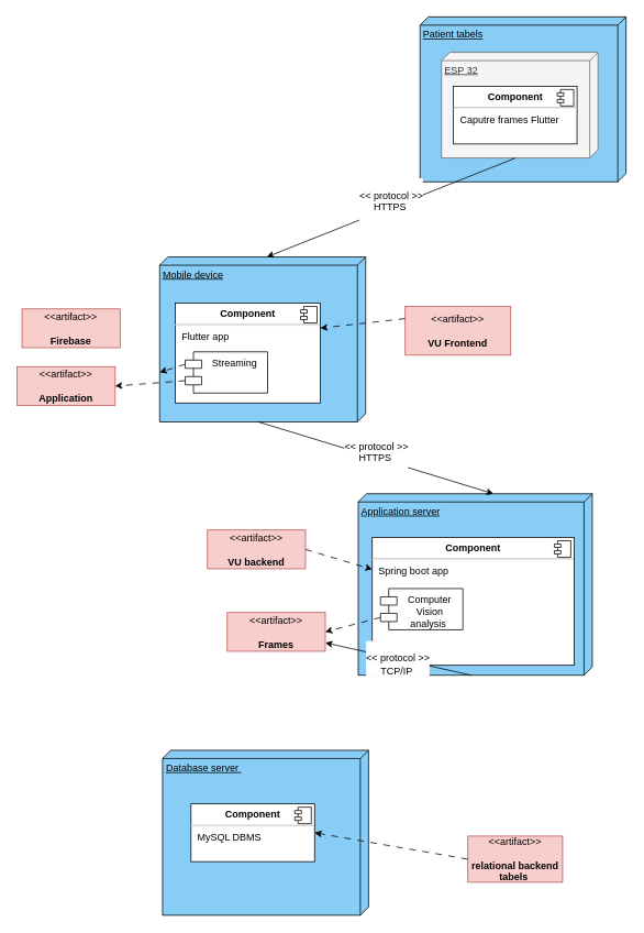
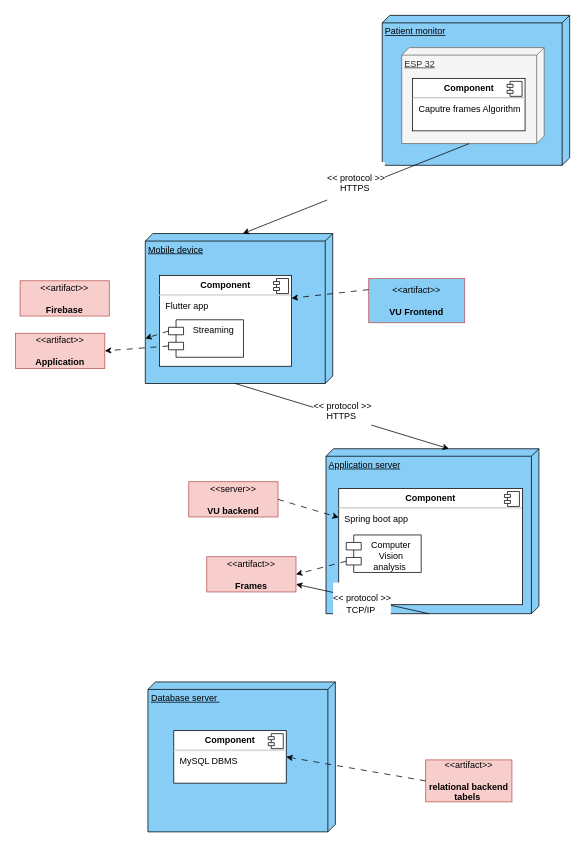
  <mxCell id="0" />
  <mxCell id="1" parent="0" />
- <mxCell id="2" value="Patient tabels" style="verticalAlign=top;align=left;spacingTop=8;spacingLeft=2;spacingRight=12;shape=cube;size=10;direction=south;fontStyle=4;html=1;whiteSpace=wrap;fillColor=#88CDF6;fontSize=12;" parent="1" vertex="1"><mxGeometry x="509" y="20" width="250" height="200" as="geometry" /></mxCell>
+ <mxCell id="2" value="Patient monitor" style="verticalAlign=top;align=left;spacingTop=8;spacingLeft=2;spacingRight=12;shape=cube;size=10;direction=south;fontStyle=4;html=1;whiteSpace=wrap;fillColor=#88CDF6;fontSize=12;" parent="1" vertex="1"><mxGeometry x="509" y="20" width="250" height="200" as="geometry" /></mxCell>
  <mxCell id="3" value="ESP 32" style="verticalAlign=top;align=left;spacingTop=8;spacingLeft=2;spacingRight=12;shape=cube;size=10;direction=south;fontStyle=4;html=1;whiteSpace=wrap;fillColor=#f5f5f5;strokeColor=#666666;fontColor=#333333;fontSize=12;" parent="1" vertex="1"><mxGeometry x="535" y="63" width="190" height="128" as="geometry" /></mxCell>
  <mxCell id="4" value="Database server&amp;nbsp;" style="verticalAlign=top;align=left;spacingTop=8;spacingLeft=2;spacingRight=12;shape=cube;size=10;direction=south;fontStyle=4;html=1;whiteSpace=wrap;fillColor=#88CDF6;fontSize=12;" parent="1" vertex="1"><mxGeometry x="196.5" y="909" width="250" height="200" as="geometry" /></mxCell>
  <mxCell id="5" value="Application server" style="verticalAlign=top;align=left;spacingTop=8;spacingLeft=2;spacingRight=12;shape=cube;size=10;direction=south;fontStyle=4;html=1;whiteSpace=wrap;fillColor=#88CDF6;fontSize=12;" parent="1" vertex="1"><mxGeometry x="434" y="598" width="284" height="220" as="geometry" /></mxCell>
  <mxCell id="6" value="Mobile device" style="verticalAlign=top;align=left;spacingTop=8;spacingLeft=2;spacingRight=12;shape=cube;size=10;direction=south;fontStyle=4;html=1;whiteSpace=wrap;fillColor=#88CDF6;fontSize=12;" parent="1" vertex="1"><mxGeometry x="193" y="311" width="250" height="200" as="geometry" /></mxCell>
  <mxCell id="7" value="&amp;lt;&amp;lt;artifact&amp;gt;&amp;gt;&lt;br style=&quot;font-size: 12px;&quot;&gt;&lt;br style=&quot;font-size: 12px;&quot;&gt;&lt;b style=&quot;font-size: 12px;&quot;&gt;relational backend tabels&amp;nbsp;&lt;/b&gt;" style="html=1;align=center;verticalAlign=middle;dashed=0;whiteSpace=wrap;fillColor=#f8cecc;strokeColor=#b85450;fontSize=12;" parent="1" vertex="1"><mxGeometry x="567" y="1013" width="115" height="56" as="geometry" /></mxCell>
  <mxCell id="8" value="&lt;p style=&quot;margin: 6px 0px 0px; text-align: center; font-size: 12px;&quot;&gt;&lt;b style=&quot;font-size: 12px;&quot;&gt;Component&lt;/b&gt;&lt;/p&gt;&lt;hr style=&quot;font-size: 12px;&quot;&gt;&lt;p style=&quot;margin: 0px 0px 0px 8px; font-size: 12px;&quot;&gt;Spring boot app&lt;/p&gt;" style="align=left;overflow=fill;html=1;dropTarget=0;whiteSpace=wrap;fontSize=12;" parent="1" vertex="1"><mxGeometry x="451" y="651" width="245" height="155" as="geometry" /></mxCell>
  <mxCell id="9" value="" style="shape=component;jettyWidth=8;jettyHeight=4;fontSize=12;" parent="8" vertex="1"><mxGeometry x="1" width="20" height="20" relative="1" as="geometry"><mxPoint x="-24" y="4" as="offset" /></mxGeometry></mxCell>
- <mxCell id="10" value="&amp;lt;&amp;lt;artifact&amp;gt;&amp;gt;&lt;br style=&quot;font-size: 12px;&quot;&gt;&lt;br style=&quot;font-size: 12px;&quot;&gt;&lt;b style=&quot;font-size: 12px;&quot;&gt;VU backend&lt;/b&gt;" style="html=1;align=center;verticalAlign=middle;dashed=0;whiteSpace=wrap;fillColor=#f8cecc;strokeColor=#b85450;fontSize=12;" parent="1" vertex="1"><mxGeometry x="251" y="642" width="119" height="47" as="geometry" /></mxCell>
- <mxCell id="11" value="&lt;p style=&quot;margin: 6px 0px 0px; text-align: center; font-size: 12px;&quot;&gt;&lt;b style=&quot;font-size: 12px;&quot;&gt;Component&lt;/b&gt;&lt;/p&gt;&lt;hr style=&quot;font-size: 12px;&quot;&gt;&lt;p style=&quot;margin: 0px 0px 0px 8px; font-size: 12px;&quot;&gt;Caputre frames Flutter&lt;/p&gt;" style="align=left;overflow=fill;html=1;dropTarget=0;whiteSpace=wrap;fontSize=12;" parent="1" vertex="1"><mxGeometry x="549.5" y="104" width="150" height="70" as="geometry" /></mxCell>
+ <mxCell id="10" value="&amp;lt;&amp;lt;server&amp;gt;&amp;gt;&lt;br style=&quot;font-size: 12px;&quot;&gt;&lt;br style=&quot;font-size: 12px;&quot;&gt;&lt;b style=&quot;font-size: 12px;&quot;&gt;VU backend&lt;/b&gt;" style="html=1;align=center;verticalAlign=middle;dashed=0;whiteSpace=wrap;fillColor=#f8cecc;strokeColor=#b85450;fontSize=12;" parent="1" vertex="1"><mxGeometry x="251" y="642" width="119" height="47" as="geometry" /></mxCell>
+ <mxCell id="11" value="&lt;p style=&quot;margin: 6px 0px 0px; text-align: center; font-size: 12px;&quot;&gt;&lt;b style=&quot;font-size: 12px;&quot;&gt;Component&lt;/b&gt;&lt;/p&gt;&lt;hr style=&quot;font-size: 12px;&quot;&gt;&lt;p style=&quot;margin: 0px 0px 0px 8px; font-size: 12px;&quot;&gt;Caputre frames Algorithm&lt;/p&gt;" style="align=left;overflow=fill;html=1;dropTarget=0;whiteSpace=wrap;fontSize=12;" parent="1" vertex="1"><mxGeometry x="549.5" y="104" width="150" height="70" as="geometry" /></mxCell>
  <mxCell id="12" value="" style="shape=component;jettyWidth=8;jettyHeight=4;fontSize=12;" parent="11" vertex="1"><mxGeometry x="1" width="20" height="20" relative="1" as="geometry"><mxPoint x="-24" y="4" as="offset" /></mxGeometry></mxCell>
  <mxCell id="13" value="&lt;p style=&quot;margin: 6px 0px 0px; text-align: center; font-size: 12px;&quot;&gt;&lt;b style=&quot;font-size: 12px;&quot;&gt;Component&lt;/b&gt;&lt;/p&gt;&lt;hr style=&quot;font-size: 12px;&quot;&gt;&lt;p style=&quot;margin: 0px 0px 0px 8px; font-size: 12px;&quot;&gt;Flutter app&lt;/p&gt;" style="align=left;overflow=fill;html=1;dropTarget=0;whiteSpace=wrap;fontSize=12;" parent="1" vertex="1"><mxGeometry x="212" y="367" width="176" height="121" as="geometry" /></mxCell>
  <mxCell id="14" value="" style="shape=component;jettyWidth=8;jettyHeight=4;fontSize=12;" parent="13" vertex="1"><mxGeometry x="1" width="20" height="20" relative="1" as="geometry"><mxPoint x="-24" y="4" as="offset" /></mxGeometry></mxCell>
- <mxCell id="15" value="&amp;lt;&amp;lt;artifact&amp;gt;&amp;gt;&lt;br style=&quot;font-size: 12px;&quot;&gt;&lt;br style=&quot;font-size: 12px;&quot;&gt;&lt;b style=&quot;font-size: 12px;&quot;&gt;VU Frontend&lt;/b&gt;" style="html=1;align=center;verticalAlign=middle;dashed=0;whiteSpace=wrap;fillColor=#f8cecc;strokeColor=#b85450;fontSize=12;" parent="1" vertex="1"><mxGeometry x="491" y="371" width="128" height="59" as="geometry" /></mxCell>
+ <mxCell id="15" value="&amp;lt;&amp;lt;artifact&amp;gt;&amp;gt;&lt;br style=&quot;font-size: 12px;&quot;&gt;&lt;br style=&quot;font-size: 12px;&quot;&gt;&lt;b style=&quot;font-size: 12px;&quot;&gt;VU Frontend&lt;/b&gt;" style="html=1;align=center;verticalAlign=middle;dashed=0;whiteSpace=wrap;fillColor=#88cdf6;strokeColor=#b85450;fontSize=12;" parent="1" vertex="1"><mxGeometry x="491" y="371" width="128" height="59" as="geometry" /></mxCell>
  <mxCell id="16" value="&lt;p style=&quot;margin: 6px 0px 0px; text-align: center; font-size: 12px;&quot;&gt;&lt;b style=&quot;font-size: 12px;&quot;&gt;Component&lt;/b&gt;&lt;/p&gt;&lt;hr style=&quot;font-size: 12px;&quot;&gt;&lt;p style=&quot;margin: 0px 0px 0px 8px; font-size: 12px;&quot;&gt;MySQL DBMS&lt;/p&gt;&lt;p style=&quot;margin: 0px 0px 0px 8px; font-size: 12px;&quot;&gt;&lt;br style=&quot;font-size: 12px;&quot;&gt;&lt;/p&gt;" style="align=left;overflow=fill;html=1;dropTarget=0;whiteSpace=wrap;fontSize=12;" parent="1" vertex="1"><mxGeometry x="231" y="974" width="150" height="70" as="geometry" /></mxCell>
  <mxCell id="17" value="" style="shape=component;jettyWidth=8;jettyHeight=4;fontSize=12;" parent="16" vertex="1"><mxGeometry x="1" width="20" height="20" relative="1" as="geometry"><mxPoint x="-24" y="4" as="offset" /></mxGeometry></mxCell>
  <mxCell id="18" value="&amp;lt;&amp;lt;artifact&amp;gt;&amp;gt;&lt;br style=&quot;font-size: 12px;&quot;&gt;&lt;br style=&quot;font-size: 12px;&quot;&gt;&lt;b style=&quot;font-size: 12px;&quot;&gt;Firebase&lt;/b&gt;" style="html=1;align=center;verticalAlign=middle;dashed=0;whiteSpace=wrap;fillColor=#f8cecc;strokeColor=#b85450;fontSize=12;" parent="1" vertex="1"><mxGeometry x="26" y="374" width="119" height="47" as="geometry" /></mxCell>
  <mxCell id="19" value="&#10;&lt;span style=&quot;color: rgb(0, 0, 0); font-family: Helvetica; font-size: 12px; font-style: normal; font-variant-ligatures: normal; font-variant-caps: normal; font-weight: 400; letter-spacing: normal; orphans: 2; text-align: center; text-indent: 0px; text-transform: none; widows: 2; word-spacing: 0px; -webkit-text-stroke-width: 0px; background-color: rgb(255, 255, 255); text-decoration-thickness: initial; text-decoration-style: initial; text-decoration-color: initial; float: none; display: inline !important;&quot;&gt;&amp;lt;&amp;lt; protocol &amp;gt;&amp;gt;&lt;/span&gt;&lt;br style=&quot;border-color: var(--border-color); color: rgb(0, 0, 0); font-family: Helvetica; font-size: 12px; font-style: normal; font-variant-ligatures: normal; font-variant-caps: normal; font-weight: 400; letter-spacing: normal; orphans: 2; text-align: center; text-indent: 0px; text-transform: none; widows: 2; word-spacing: 0px; -webkit-text-stroke-width: 0px; text-decoration-thickness: initial; text-decoration-style: initial; text-decoration-color: initial;&quot;&gt;&lt;span style=&quot;color: rgb(0, 0, 0); font-family: Helvetica; font-size: 12px; font-style: normal; font-variant-ligatures: normal; font-variant-caps: normal; font-weight: 400; letter-spacing: normal; orphans: 2; text-align: center; text-indent: 0px; text-transform: none; widows: 2; word-spacing: 0px; -webkit-text-stroke-width: 0px; background-color: rgb(255, 255, 255); text-decoration-thickness: initial; text-decoration-style: initial; text-decoration-color: initial; float: none; display: inline !important;&quot;&gt;HTTPS&amp;nbsp;&lt;/span&gt;&#10;&#10;" style="endArrow=classic;html=1;rounded=0;exitX=0;exitY=0;exitDx=200;exitDy=130;exitPerimeter=0;entryX=0;entryY=0;entryDx=0;entryDy=120;entryPerimeter=0;fontSize=12;" parent="1" source="6" target="5" edge="1"><mxGeometry width="50" height="50" relative="1" as="geometry"><mxPoint x="374" y="356" as="sourcePoint" /><mxPoint x="424" y="306" as="targetPoint" /></mxGeometry></mxCell>
  <mxCell id="20" value="&lt;br style=&quot;font-size: 12px;&quot;&gt;&lt;span style=&quot;color: rgb(0, 0, 0); font-family: Helvetica; font-size: 12px; font-style: normal; font-variant-ligatures: normal; font-variant-caps: normal; font-weight: 400; letter-spacing: normal; orphans: 2; text-align: center; text-indent: 0px; text-transform: none; widows: 2; word-spacing: 0px; -webkit-text-stroke-width: 0px; background-color: rgb(255, 255, 255); text-decoration-thickness: initial; text-decoration-style: initial; text-decoration-color: initial; float: none; display: inline !important;&quot;&gt;&amp;lt;&amp;lt; protocol &amp;gt;&amp;gt;&lt;/span&gt;&lt;br style=&quot;border-color: var(--border-color); color: rgb(0, 0, 0); font-family: Helvetica; font-size: 12px; font-style: normal; font-variant-ligatures: normal; font-variant-caps: normal; font-weight: 400; letter-spacing: normal; orphans: 2; text-align: center; text-indent: 0px; text-transform: none; widows: 2; word-spacing: 0px; -webkit-text-stroke-width: 0px; text-decoration-thickness: initial; text-decoration-style: initial; text-decoration-color: initial;&quot;&gt;&lt;span style=&quot;color: rgb(0, 0, 0); font-family: Helvetica; font-size: 12px; font-style: normal; font-variant-ligatures: normal; font-variant-caps: normal; font-weight: 400; letter-spacing: normal; orphans: 2; text-align: center; text-indent: 0px; text-transform: none; widows: 2; word-spacing: 0px; -webkit-text-stroke-width: 0px; background-color: rgb(255, 255, 255); text-decoration-thickness: initial; text-decoration-style: initial; text-decoration-color: initial; float: none; display: inline !important;&quot;&gt;TCP/IP&amp;nbsp;&lt;/span&gt;&lt;br style=&quot;font-size: 12px;&quot;&gt;" style="endArrow=classic;html=1;rounded=0;exitX=0;exitY=0;exitDx=220;exitDy=147;exitPerimeter=0;fontSize=12;" parent="1" source="5" target="27" edge="1"><mxGeometry width="50" height="50" relative="1" as="geometry"><mxPoint x="278" y="528" as="sourcePoint" /><mxPoint x="574" y="608" as="targetPoint" /></mxGeometry></mxCell>
  <mxCell id="21" value="&#10;&lt;span style=&quot;color: rgb(0, 0, 0); font-family: Helvetica; font-size: 12px; font-style: normal; font-variant-ligatures: normal; font-variant-caps: normal; font-weight: 400; letter-spacing: normal; orphans: 2; text-align: center; text-indent: 0px; text-transform: none; widows: 2; word-spacing: 0px; -webkit-text-stroke-width: 0px; background-color: rgb(255, 255, 255); text-decoration-thickness: initial; text-decoration-style: initial; text-decoration-color: initial; float: none; display: inline !important;&quot;&gt;&amp;lt;&amp;lt; protocol &amp;gt;&amp;gt;&lt;/span&gt;&lt;br style=&quot;border-color: var(--border-color); color: rgb(0, 0, 0); font-family: Helvetica; font-size: 12px; font-style: normal; font-variant-ligatures: normal; font-variant-caps: normal; font-weight: 400; letter-spacing: normal; orphans: 2; text-align: center; text-indent: 0px; text-transform: none; widows: 2; word-spacing: 0px; -webkit-text-stroke-width: 0px; text-decoration-thickness: initial; text-decoration-style: initial; text-decoration-color: initial;&quot;&gt;&lt;span style=&quot;color: rgb(0, 0, 0); font-family: Helvetica; font-size: 12px; font-style: normal; font-variant-ligatures: normal; font-variant-caps: normal; font-weight: 400; letter-spacing: normal; orphans: 2; text-align: center; text-indent: 0px; text-transform: none; widows: 2; word-spacing: 0px; -webkit-text-stroke-width: 0px; background-color: rgb(255, 255, 255); text-decoration-thickness: initial; text-decoration-style: initial; text-decoration-color: initial; float: none; display: inline !important;&quot;&gt;HTTPS&amp;nbsp;&lt;/span&gt;&#10;&#10;" style="endArrow=classic;html=1;rounded=0;exitX=0;exitY=0;exitDx=128;exitDy=100;entryX=0;entryY=0;entryDx=0;entryDy=120;exitPerimeter=0;entryPerimeter=0;fontSize=12;" parent="1" source="3" target="6" edge="1"><mxGeometry width="50" height="50" relative="1" as="geometry"><mxPoint x="278" y="528" as="sourcePoint" /><mxPoint x="574" y="608" as="targetPoint" /></mxGeometry></mxCell>
  <mxCell id="22" value="" style="endArrow=classic;html=1;rounded=0;exitX=0;exitY=0;exitDx=0;exitDy=15;dashed=1;dashPattern=8 8;exitPerimeter=0;fontSize=12;" parent="1" source="24" target="6" edge="1"><mxGeometry width="50" height="50" relative="1" as="geometry"><mxPoint x="374" y="474" as="sourcePoint" /><mxPoint x="424" y="424" as="targetPoint" /></mxGeometry></mxCell>
  <mxCell id="23" value="Computer Vision analysis&amp;nbsp;" style="shape=module;align=left;spacingLeft=20;align=center;verticalAlign=top;whiteSpace=wrap;html=1;fontSize=12;" parent="1" vertex="1"><mxGeometry x="461" y="713" width="100" height="50" as="geometry" /></mxCell>
  <mxCell id="24" value="Streaming" style="shape=module;align=left;spacingLeft=20;align=center;verticalAlign=top;whiteSpace=wrap;html=1;fontSize=12;" parent="1" vertex="1"><mxGeometry x="224" y="426" width="100" height="50" as="geometry" /></mxCell>
  <mxCell id="25" value="&amp;lt;&amp;lt;artifact&amp;gt;&amp;gt;&lt;br style=&quot;font-size: 12px;&quot;&gt;&lt;br style=&quot;font-size: 12px;&quot;&gt;&lt;b style=&quot;font-size: 12px;&quot;&gt;Application&lt;/b&gt;" style="html=1;align=center;verticalAlign=middle;dashed=0;whiteSpace=wrap;fillColor=#f8cecc;strokeColor=#b85450;fontSize=12;" parent="1" vertex="1"><mxGeometry x="20" y="444" width="119" height="47" as="geometry" /></mxCell>
  <mxCell id="26" value="" style="endArrow=classic;html=1;rounded=0;entryX=1;entryY=0.5;entryDx=0;entryDy=0;exitX=0;exitY=0;exitDx=0;exitDy=35;dashed=1;dashPattern=8 8;exitPerimeter=0;fontSize=12;" parent="1" source="24" target="25" edge="1"><mxGeometry width="50" height="50" relative="1" as="geometry"><mxPoint x="234" y="451" as="sourcePoint" /><mxPoint x="155" y="408" as="targetPoint" /></mxGeometry></mxCell>
  <mxCell id="27" value="&amp;lt;&amp;lt;artifact&amp;gt;&amp;gt;&lt;br style=&quot;font-size: 12px;&quot;&gt;&lt;br style=&quot;font-size: 12px;&quot;&gt;&lt;b style=&quot;font-size: 12px;&quot;&gt;Frames&lt;/b&gt;" style="html=1;align=center;verticalAlign=middle;dashed=0;whiteSpace=wrap;fillColor=#f8cecc;strokeColor=#b85450;fontSize=12;" parent="1" vertex="1"><mxGeometry x="275" y="742" width="119" height="47" as="geometry" /></mxCell>
  <mxCell id="28" value="" style="endArrow=classic;html=1;rounded=0;entryX=1;entryY=0.5;entryDx=0;entryDy=0;exitX=0;exitY=0;exitDx=0;exitDy=35;dashed=1;dashPattern=8 8;exitPerimeter=0;fontSize=12;" parent="1" source="23" target="27" edge="1"><mxGeometry width="50" height="50" relative="1" as="geometry"><mxPoint x="486" y="683" as="sourcePoint" /><mxPoint x="417" y="630" as="targetPoint" /></mxGeometry></mxCell>
  <mxCell id="29" value="" style="endArrow=classic;html=1;rounded=0;entryX=1;entryY=0.5;entryDx=0;entryDy=0;exitX=0;exitY=0.5;exitDx=0;exitDy=0;dashed=1;dashPattern=8 8;fontSize=12;" parent="1" source="7" target="16" edge="1"><mxGeometry width="50" height="50" relative="1" as="geometry"><mxPoint x="471" y="758" as="sourcePoint" /><mxPoint x="404" y="776" as="targetPoint" /></mxGeometry></mxCell>
  <mxCell id="30" value="" style="endArrow=classic;html=1;rounded=0;entryX=0;entryY=0.25;entryDx=0;entryDy=0;exitX=1;exitY=0.5;exitDx=0;exitDy=0;dashed=1;dashPattern=8 8;fontSize=12;" parent="1" source="10" target="8" edge="1"><mxGeometry width="50" height="50" relative="1" as="geometry"><mxPoint x="471" y="758" as="sourcePoint" /><mxPoint x="404" y="776" as="targetPoint" /></mxGeometry></mxCell>
  <mxCell id="31" value="" style="endArrow=classic;html=1;rounded=0;entryX=1;entryY=0.25;entryDx=0;entryDy=0;exitX=0;exitY=0.25;exitDx=0;exitDy=0;dashed=1;dashPattern=8 8;fontSize=12;" parent="1" source="15" target="13" edge="1"><mxGeometry width="50" height="50" relative="1" as="geometry"><mxPoint x="380" y="676" as="sourcePoint" /><mxPoint x="461" y="700" as="targetPoint" /></mxGeometry></mxCell>
